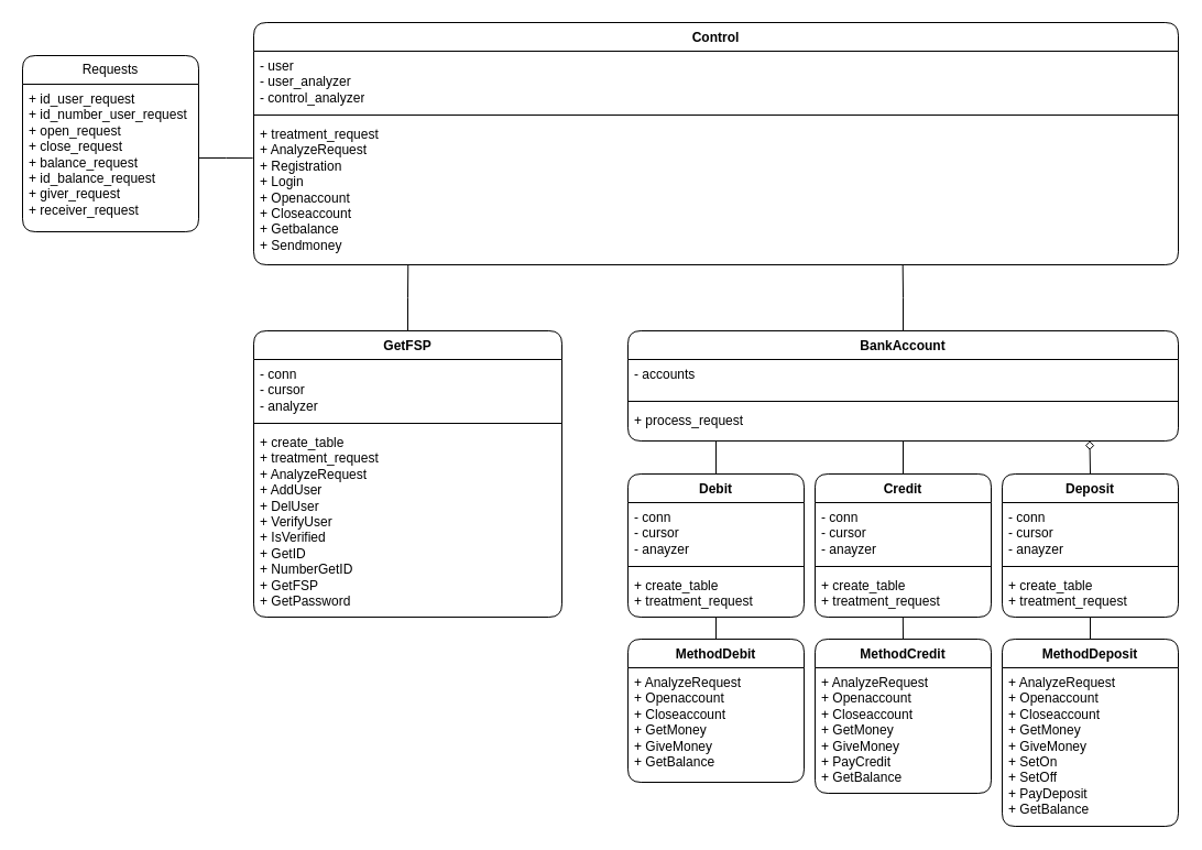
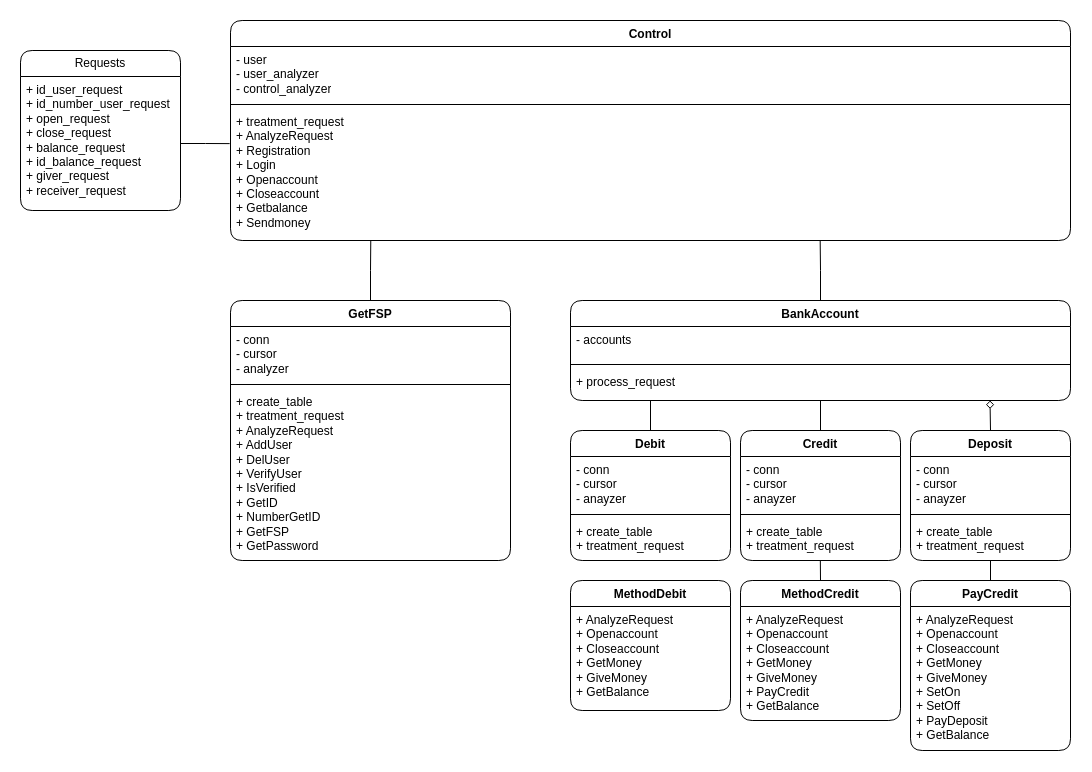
  <mxCell id="0" />
  <mxCell id="1" parent="0" />
  <mxCell id="2" value="Control" style="swimlane;fontStyle=1;align=center;verticalAlign=top;childLayout=stackLayout;horizontal=1;startSize=26;horizontalStack=0;resizeParent=1;resizeParentMax=0;resizeLast=0;collapsible=1;marginBottom=0;whiteSpace=wrap;html=1;rounded=1;glass=0;swimlaneLine=1;shadow=0;" parent="1" vertex="1"><mxGeometry x="230" y="20" width="840" height="220" as="geometry" /></mxCell>
  <mxCell id="3" value="- user&lt;div&gt;- user_analyzer&lt;/div&gt;&lt;div&gt;- control_analyzer&lt;/div&gt;" style="text;strokeColor=none;fillColor=none;align=left;verticalAlign=top;spacingLeft=4;spacingRight=4;overflow=hidden;rotatable=0;points=[[0,0.5],[1,0.5]];portConstraint=eastwest;whiteSpace=wrap;html=1;rounded=0;" parent="2" vertex="1"><mxGeometry y="26" width="840" height="54" as="geometry" /></mxCell>
  <mxCell id="4" value="" style="line;strokeWidth=1;fillColor=none;align=left;verticalAlign=middle;spacingTop=-1;spacingLeft=3;spacingRight=3;rotatable=0;labelPosition=right;points=[];portConstraint=eastwest;strokeColor=inherit;" parent="2" vertex="1"><mxGeometry y="80" width="840" height="8" as="geometry" /></mxCell>
  <mxCell id="5" value="&lt;div&gt;+ treatment_request&lt;br&gt;+ AnalyzeRequest&lt;br&gt;+ Registration&lt;/div&gt;&lt;div&gt;+ Login&lt;/div&gt;&lt;div&gt;+ Openaccount&lt;br&gt;+ Closeaccount&lt;/div&gt;&lt;div&gt;+ Getbalance&lt;/div&gt;&lt;div&gt;+ Sendmoney&lt;/div&gt;" style="text;strokeColor=none;fillColor=none;align=left;verticalAlign=top;spacingLeft=4;spacingRight=4;overflow=hidden;rotatable=0;points=[[0,0.5],[1,0.5]];portConstraint=eastwest;whiteSpace=wrap;html=1;" parent="2" vertex="1"><mxGeometry y="88" width="840" height="132" as="geometry" /></mxCell>
  <mxCell id="6" value="GetFSP" style="swimlane;fontStyle=1;align=center;verticalAlign=top;childLayout=stackLayout;horizontal=1;startSize=26;horizontalStack=0;resizeParent=1;resizeParentMax=0;resizeLast=0;collapsible=1;marginBottom=0;whiteSpace=wrap;html=1;rounded=1;" parent="1" vertex="1"><mxGeometry x="230" y="300" width="280" height="260" as="geometry" /></mxCell>
  <mxCell id="7" value="- conn&lt;div&gt;- cursor&lt;/div&gt;&lt;div&gt;- analyzer&lt;/div&gt;" style="text;strokeColor=none;fillColor=none;align=left;verticalAlign=top;spacingLeft=4;spacingRight=4;overflow=hidden;rotatable=0;points=[[0,0.5],[1,0.5]];portConstraint=eastwest;whiteSpace=wrap;html=1;" parent="6" vertex="1"><mxGeometry y="26" width="280" height="54" as="geometry" /></mxCell>
  <mxCell id="8" value="" style="line;strokeWidth=1;fillColor=none;align=left;verticalAlign=middle;spacingTop=-1;spacingLeft=3;spacingRight=3;rotatable=0;labelPosition=right;points=[];portConstraint=eastwest;strokeColor=inherit;" parent="6" vertex="1"><mxGeometry y="80" width="280" height="8" as="geometry" /></mxCell>
  <mxCell id="9" value="&lt;div&gt;+ create_table&lt;/div&gt;&lt;div&gt;+ treatment_request&lt;br&gt;+ AnalyzeRequest&lt;br&gt;+ AddUser&lt;/div&gt;&lt;div&gt;+ DelUser&lt;/div&gt;&lt;div&gt;+ VerifyUser&lt;/div&gt;&lt;div&gt;+ IsVerified&lt;/div&gt;&lt;div&gt;+ GetID&lt;/div&gt;&lt;div&gt;+ NumberGetID&lt;/div&gt;&lt;div&gt;+ GetFSP&lt;/div&gt;&lt;div&gt;+ GetPassword&lt;/div&gt;&lt;div&gt;&lt;br&gt;&lt;/div&gt;" style="text;strokeColor=none;fillColor=none;align=left;verticalAlign=top;spacingLeft=4;spacingRight=4;overflow=hidden;rotatable=0;points=[[0,0.5],[1,0.5]];portConstraint=eastwest;whiteSpace=wrap;html=1;" parent="6" vertex="1"><mxGeometry y="88" width="280" height="172" as="geometry" /></mxCell>
  <mxCell id="10" value="Requests" style="swimlane;fontStyle=0;childLayout=stackLayout;horizontal=1;startSize=26;fillColor=none;horizontalStack=0;resizeParent=1;resizeParentMax=0;resizeLast=0;collapsible=1;marginBottom=0;whiteSpace=wrap;html=1;rounded=1;" parent="1" vertex="1"><mxGeometry x="20" y="50" width="160" height="160" as="geometry" /></mxCell>
  <mxCell id="11" value="+ id_user_request&lt;div&gt;+ id_number_user_request&lt;/div&gt;&lt;div&gt;+ open_request&lt;/div&gt;&lt;div&gt;+ close_request&lt;br&gt;+ balance_request&lt;br&gt;+ id_balance_request&lt;/div&gt;&lt;div&gt;+ giver_request&lt;br&gt;+ receiver_request&lt;/div&gt;" style="text;strokeColor=none;fillColor=none;align=left;verticalAlign=top;spacingLeft=4;spacingRight=4;overflow=hidden;rotatable=0;points=[[0,0.5],[1,0.5]];portConstraint=eastwest;whiteSpace=wrap;html=1;" parent="10" vertex="1"><mxGeometry y="26" width="160" height="134" as="geometry" /></mxCell>
  <mxCell id="12" value="BankAccount" style="swimlane;fontStyle=1;align=center;verticalAlign=top;childLayout=stackLayout;horizontal=1;startSize=26;horizontalStack=0;resizeParent=1;resizeParentMax=0;resizeLast=0;collapsible=1;marginBottom=0;whiteSpace=wrap;html=1;rounded=1;" parent="1" vertex="1"><mxGeometry x="570" y="300" width="500" height="100" as="geometry" /></mxCell>
  <mxCell id="13" value="- accounts" style="text;strokeColor=none;fillColor=none;align=left;verticalAlign=top;spacingLeft=4;spacingRight=4;overflow=hidden;rotatable=0;points=[[0,0.5],[1,0.5]];portConstraint=eastwest;whiteSpace=wrap;html=1;" parent="12" vertex="1"><mxGeometry y="26" width="500" height="34" as="geometry" /></mxCell>
  <mxCell id="14" value="" style="line;strokeWidth=1;fillColor=none;align=left;verticalAlign=middle;spacingTop=-1;spacingLeft=3;spacingRight=3;rotatable=0;labelPosition=right;points=[];portConstraint=eastwest;strokeColor=inherit;" parent="12" vertex="1"><mxGeometry y="60" width="500" height="8" as="geometry" /></mxCell>
  <mxCell id="15" value="+ process_request" style="text;strokeColor=none;fillColor=none;align=left;verticalAlign=top;spacingLeft=4;spacingRight=4;overflow=hidden;rotatable=0;points=[[0,0.5],[1,0.5]];portConstraint=eastwest;whiteSpace=wrap;html=1;" parent="12" vertex="1"><mxGeometry y="68" width="500" height="32" as="geometry" /></mxCell>
  <mxCell id="16" value="Debit" style="swimlane;fontStyle=1;align=center;verticalAlign=top;childLayout=stackLayout;horizontal=1;startSize=26;horizontalStack=0;resizeParent=1;resizeParentMax=0;resizeLast=0;collapsible=1;marginBottom=0;whiteSpace=wrap;html=1;rounded=1;" parent="1" vertex="1"><mxGeometry x="570" y="430" width="160" height="130" as="geometry" /></mxCell>
  <mxCell id="17" value="- conn&lt;div&gt;- cursor&lt;/div&gt;&lt;div&gt;- anayzer&lt;/div&gt;" style="text;strokeColor=none;fillColor=none;align=left;verticalAlign=top;spacingLeft=4;spacingRight=4;overflow=hidden;rotatable=0;points=[[0,0.5],[1,0.5]];portConstraint=eastwest;whiteSpace=wrap;html=1;" parent="16" vertex="1"><mxGeometry y="26" width="160" height="54" as="geometry" /></mxCell>
  <mxCell id="18" value="" style="line;strokeWidth=1;fillColor=none;align=left;verticalAlign=middle;spacingTop=-1;spacingLeft=3;spacingRight=3;rotatable=0;labelPosition=right;points=[];portConstraint=eastwest;strokeColor=inherit;" parent="16" vertex="1"><mxGeometry y="80" width="160" height="8" as="geometry" /></mxCell>
  <mxCell id="19" value="+ create_table&lt;div&gt;+ treatment_request&lt;/div&gt;" style="text;strokeColor=none;fillColor=none;align=left;verticalAlign=top;spacingLeft=4;spacingRight=4;overflow=hidden;rotatable=0;points=[[0,0.5],[1,0.5]];portConstraint=eastwest;whiteSpace=wrap;html=1;" parent="16" vertex="1"><mxGeometry y="88" width="160" height="42" as="geometry" /></mxCell>
  <mxCell id="20" value="Credit" style="swimlane;fontStyle=1;align=center;verticalAlign=top;childLayout=stackLayout;horizontal=1;startSize=26;horizontalStack=0;resizeParent=1;resizeParentMax=0;resizeLast=0;collapsible=1;marginBottom=0;whiteSpace=wrap;html=1;rounded=1;" parent="1" vertex="1"><mxGeometry x="740" y="430" width="160" height="130" as="geometry" /></mxCell>
  <mxCell id="21" value="- conn&lt;div&gt;- cursor&lt;/div&gt;&lt;div&gt;- anayzer&lt;/div&gt;" style="text;strokeColor=none;fillColor=none;align=left;verticalAlign=top;spacingLeft=4;spacingRight=4;overflow=hidden;rotatable=0;points=[[0,0.5],[1,0.5]];portConstraint=eastwest;whiteSpace=wrap;html=1;" parent="20" vertex="1"><mxGeometry y="26" width="160" height="54" as="geometry" /></mxCell>
  <mxCell id="22" value="" style="line;strokeWidth=1;fillColor=none;align=left;verticalAlign=middle;spacingTop=-1;spacingLeft=3;spacingRight=3;rotatable=0;labelPosition=right;points=[];portConstraint=eastwest;strokeColor=inherit;" parent="20" vertex="1"><mxGeometry y="80" width="160" height="8" as="geometry" /></mxCell>
  <mxCell id="23" value="+ create_table&lt;div&gt;+ treatment_request&lt;/div&gt;" style="text;strokeColor=none;fillColor=none;align=left;verticalAlign=top;spacingLeft=4;spacingRight=4;overflow=hidden;rotatable=0;points=[[0,0.5],[1,0.5]];portConstraint=eastwest;whiteSpace=wrap;html=1;" parent="20" vertex="1"><mxGeometry y="88" width="160" height="42" as="geometry" /></mxCell>
  <mxCell id="24" value="Deposit" style="swimlane;fontStyle=1;align=center;verticalAlign=top;childLayout=stackLayout;horizontal=1;startSize=26;horizontalStack=0;resizeParent=1;resizeParentMax=0;resizeLast=0;collapsible=1;marginBottom=0;whiteSpace=wrap;html=1;rounded=1;" parent="1" vertex="1"><mxGeometry x="910" y="430" width="160" height="130" as="geometry" /></mxCell>
  <mxCell id="25" value="- conn&lt;div&gt;- cursor&lt;/div&gt;&lt;div&gt;- anayzer&lt;/div&gt;" style="text;strokeColor=none;fillColor=none;align=left;verticalAlign=top;spacingLeft=4;spacingRight=4;overflow=hidden;rotatable=0;points=[[0,0.5],[1,0.5]];portConstraint=eastwest;whiteSpace=wrap;html=1;" parent="24" vertex="1"><mxGeometry y="26" width="160" height="54" as="geometry" /></mxCell>
  <mxCell id="26" value="" style="line;strokeWidth=1;fillColor=none;align=left;verticalAlign=middle;spacingTop=-1;spacingLeft=3;spacingRight=3;rotatable=0;labelPosition=right;points=[];portConstraint=eastwest;strokeColor=inherit;" parent="24" vertex="1"><mxGeometry y="80" width="160" height="8" as="geometry" /></mxCell>
  <mxCell id="27" value="+ create_table&lt;div&gt;+ treatment_request&lt;/div&gt;" style="text;strokeColor=none;fillColor=none;align=left;verticalAlign=top;spacingLeft=4;spacingRight=4;overflow=hidden;rotatable=0;points=[[0,0.5],[1,0.5]];portConstraint=eastwest;whiteSpace=wrap;html=1;" parent="24" vertex="1"><mxGeometry y="88" width="160" height="42" as="geometry" /></mxCell>
- <mxCell id="28" style="edgeStyle=orthogonalEdgeStyle;rounded=0;orthogonalLoop=1;jettySize=auto;html=1;exitX=0.5;exitY=0;exitDx=0;exitDy=0;entryX=0.5;entryY=1;entryDx=0;entryDy=0;endArrow=none;endFill=0;" parent="1" source="29" target="16" edge="1"><mxGeometry relative="1" as="geometry" /></mxCell>
  <mxCell id="29" value="MethodDebit" style="swimlane;fontStyle=1;align=center;verticalAlign=top;childLayout=stackLayout;horizontal=1;startSize=26;horizontalStack=0;resizeParent=1;resizeParentMax=0;resizeLast=0;collapsible=1;marginBottom=0;whiteSpace=wrap;html=1;rounded=1;" parent="1" vertex="1"><mxGeometry x="570" y="580" width="160" height="130" as="geometry" /></mxCell>
  <mxCell id="30" value="+ AnalyzeRequest&lt;div&gt;+ Openaccount&lt;/div&gt;&lt;div&gt;+ Closeaccount&lt;/div&gt;&lt;div&gt;+ GetMoney&lt;/div&gt;&lt;div&gt;+ GiveMoney&lt;/div&gt;&lt;div&gt;+ GetBalance&lt;/div&gt;" style="text;strokeColor=none;fillColor=none;align=left;verticalAlign=top;spacingLeft=4;spacingRight=4;overflow=hidden;rotatable=0;points=[[0,0.5],[1,0.5]];portConstraint=eastwest;whiteSpace=wrap;html=1;" parent="29" vertex="1"><mxGeometry y="26" width="160" height="104" as="geometry" /></mxCell>
  <mxCell id="31" value="MethodCredit" style="swimlane;fontStyle=1;align=center;verticalAlign=top;childLayout=stackLayout;horizontal=1;startSize=26;horizontalStack=0;resizeParent=1;resizeParentMax=0;resizeLast=0;collapsible=1;marginBottom=0;whiteSpace=wrap;html=1;rounded=1;" parent="1" vertex="1"><mxGeometry x="740" y="580" width="160" height="140" as="geometry" /></mxCell>
  <mxCell id="32" value="+ AnalyzeRequest&lt;div&gt;+ Openaccount&lt;/div&gt;&lt;div&gt;+ Closeaccount&lt;/div&gt;&lt;div&gt;+ GetMoney&lt;/div&gt;&lt;div&gt;+ GiveMoney&lt;/div&gt;&lt;div&gt;+ PayCredit&lt;/div&gt;&lt;div&gt;+ GetBalance&lt;/div&gt;" style="text;strokeColor=none;fillColor=none;align=left;verticalAlign=top;spacingLeft=4;spacingRight=4;overflow=hidden;rotatable=0;points=[[0,0.5],[1,0.5]];portConstraint=eastwest;whiteSpace=wrap;html=1;" parent="31" vertex="1"><mxGeometry y="26" width="160" height="114" as="geometry" /></mxCell>
  <mxCell id="33" style="edgeStyle=orthogonalEdgeStyle;rounded=0;orthogonalLoop=1;jettySize=auto;html=1;exitX=0.5;exitY=0;exitDx=0;exitDy=0;entryX=0.5;entryY=1;entryDx=0;entryDy=0;endArrow=none;endFill=0;" parent="1" source="34" target="24" edge="1"><mxGeometry relative="1" as="geometry" /></mxCell>
- <mxCell id="34" value="MethodDeposit" style="swimlane;fontStyle=1;align=center;verticalAlign=top;childLayout=stackLayout;horizontal=1;startSize=26;horizontalStack=0;resizeParent=1;resizeParentMax=0;resizeLast=0;collapsible=1;marginBottom=0;whiteSpace=wrap;html=1;rounded=1;" parent="1" vertex="1"><mxGeometry x="910" y="580" width="160" height="170" as="geometry" /></mxCell>
+ <mxCell id="34" value="PayCredit" style="swimlane;fontStyle=1;align=center;verticalAlign=top;childLayout=stackLayout;horizontal=1;startSize=26;horizontalStack=0;resizeParent=1;resizeParentMax=0;resizeLast=0;collapsible=1;marginBottom=0;whiteSpace=wrap;html=1;rounded=1;" parent="1" vertex="1"><mxGeometry x="910" y="580" width="160" height="170" as="geometry" /></mxCell>
  <mxCell id="35" value="+ AnalyzeRequest&lt;div&gt;+ Openaccount&lt;/div&gt;&lt;div&gt;+ Closeaccount&lt;/div&gt;&lt;div&gt;+ GetMoney&lt;/div&gt;&lt;div&gt;+ GiveMoney&lt;/div&gt;&lt;div&gt;+ SetOn&lt;/div&gt;&lt;div&gt;+ SetOff&lt;/div&gt;&lt;div&gt;+ PayDeposit&lt;/div&gt;&lt;div&gt;+ GetBalance&lt;/div&gt;" style="text;strokeColor=none;fillColor=none;align=left;verticalAlign=top;spacingLeft=4;spacingRight=4;overflow=hidden;rotatable=0;points=[[0,0.5],[1,0.5]];portConstraint=eastwest;whiteSpace=wrap;html=1;" parent="34" vertex="1"><mxGeometry y="26" width="160" height="144" as="geometry" /></mxCell>
  <mxCell id="36" style="edgeStyle=orthogonalEdgeStyle;rounded=0;orthogonalLoop=1;jettySize=auto;html=1;exitX=0.5;exitY=0;exitDx=0;exitDy=0;entryX=0.499;entryY=0.99;entryDx=0;entryDy=0;entryPerimeter=0;endArrow=none;endFill=0;" parent="1" source="31" target="23" edge="1"><mxGeometry relative="1" as="geometry" /></mxCell>
  <mxCell id="37" style="edgeStyle=orthogonalEdgeStyle;rounded=0;orthogonalLoop=1;jettySize=auto;html=1;exitX=0.5;exitY=0;exitDx=0;exitDy=0;entryX=0.167;entryY=1.003;entryDx=0;entryDy=0;entryPerimeter=0;endArrow=none;endFill=0;" parent="1" source="6" target="5" edge="1"><mxGeometry relative="1" as="geometry" /></mxCell>
  <mxCell id="38" style="edgeStyle=orthogonalEdgeStyle;rounded=0;orthogonalLoop=1;jettySize=auto;html=1;exitX=0.5;exitY=0;exitDx=0;exitDy=0;entryX=0.702;entryY=1.001;entryDx=0;entryDy=0;entryPerimeter=0;endArrow=none;endFill=0;" parent="1" source="12" target="5" edge="1"><mxGeometry relative="1" as="geometry" /></mxCell>
  <mxCell id="39" style="edgeStyle=orthogonalEdgeStyle;rounded=0;orthogonalLoop=1;jettySize=auto;html=1;exitX=1;exitY=0.5;exitDx=0;exitDy=0;entryX=-0.001;entryY=0.266;entryDx=0;entryDy=0;entryPerimeter=0;endArrow=none;endFill=0;" parent="1" source="11" target="5" edge="1"><mxGeometry relative="1" as="geometry" /></mxCell>
  <mxCell id="40" style="edgeStyle=orthogonalEdgeStyle;rounded=0;orthogonalLoop=1;jettySize=auto;html=1;exitX=0.5;exitY=0;exitDx=0;exitDy=0;entryX=0.5;entryY=1;entryDx=0;entryDy=0;entryPerimeter=0;endArrow=none;endFill=0;" edge="1" parent="1" source="20" target="15"><mxGeometry relative="1" as="geometry" /></mxCell>
  <mxCell id="41" style="edgeStyle=orthogonalEdgeStyle;rounded=0;orthogonalLoop=1;jettySize=auto;html=1;exitX=0.5;exitY=0;exitDx=0;exitDy=0;entryX=0.16;entryY=1;entryDx=0;entryDy=0;entryPerimeter=0;endArrow=none;endFill=0;" edge="1" parent="1" source="16" target="15"><mxGeometry relative="1" as="geometry" /></mxCell>
  <mxCell id="42" style="edgeStyle=orthogonalEdgeStyle;rounded=0;orthogonalLoop=1;jettySize=auto;html=1;exitX=0.5;exitY=0;exitDx=0;exitDy=0;entryX=0.839;entryY=0.999;entryDx=0;entryDy=0;entryPerimeter=0;endArrow=diamond;endFill=0;" edge="1" parent="1" source="24" target="15"><mxGeometry relative="1" as="geometry" /></mxCell>
